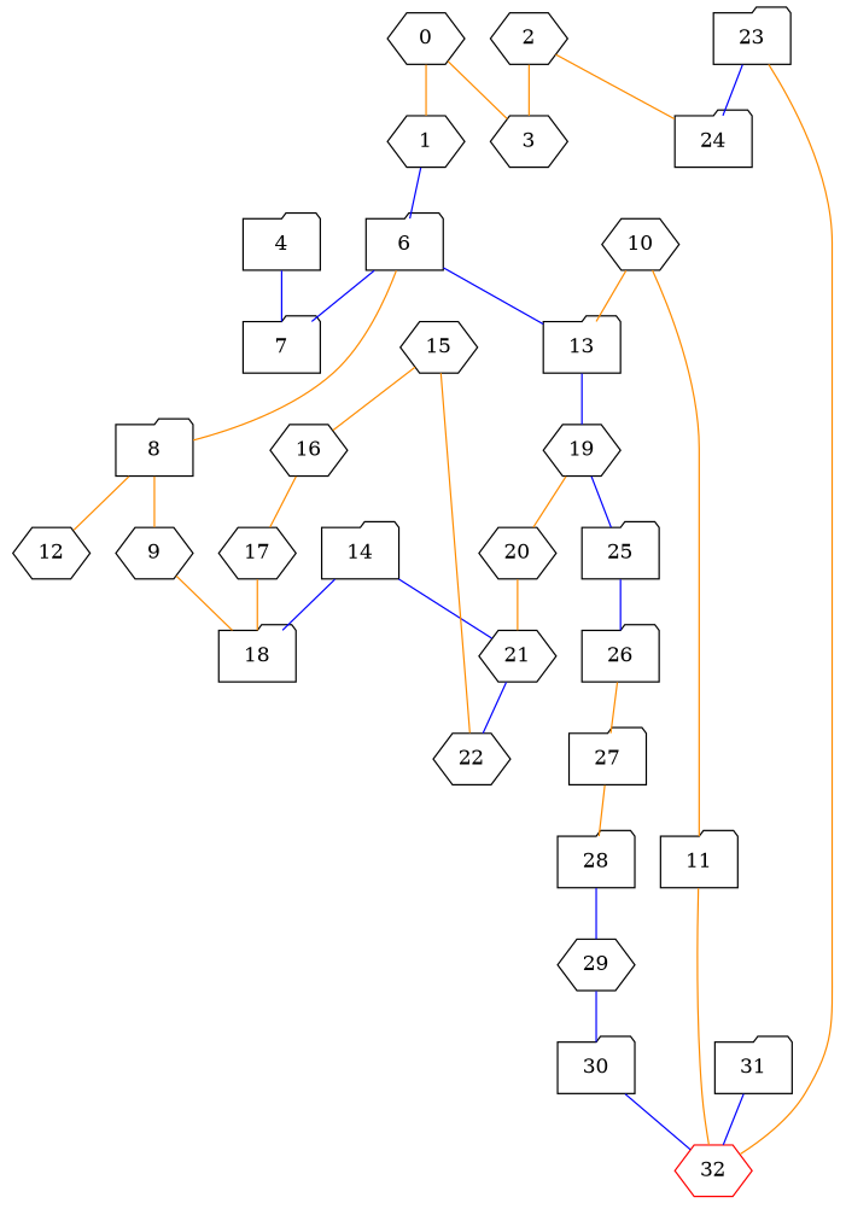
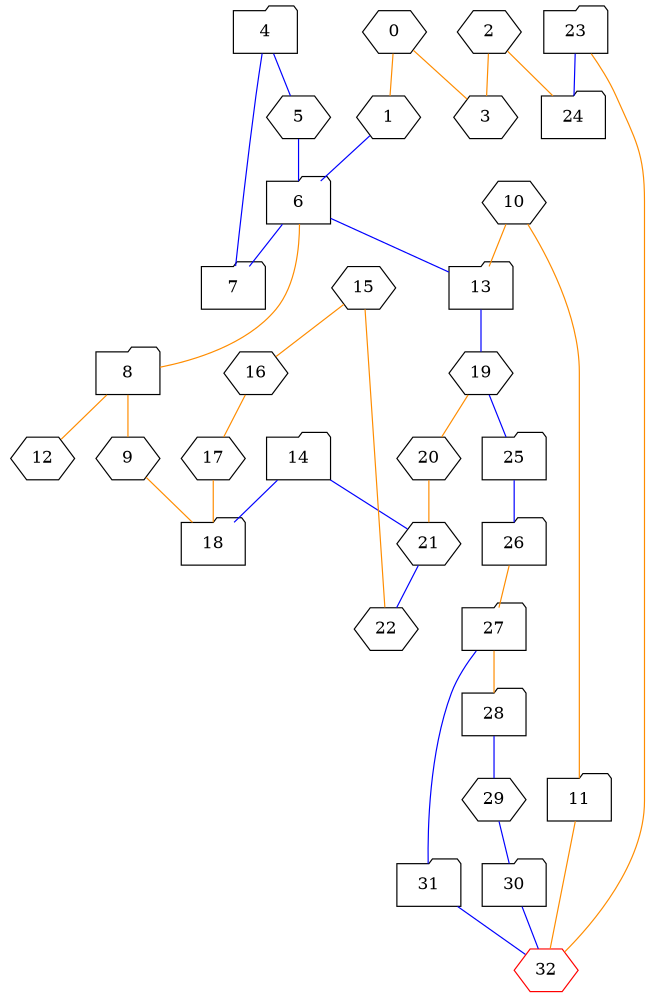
  graph {
    node [color=black shape=hexagon]
    edge [color=darkorange]
    n1 [label=0]
    n2 [label=1]
    n3 [label=3]
    n4 [label=6 shape=folder]
    n5 [label=7 shape=folder]
    n6 [label=8 shape=folder]
    n7 [label=13 shape=folder]
    n8 [label=2]
    n9 [label=24 shape=folder]
    n10 [label=4 shape=folder]
+   n11 [label=5]
    n12 [label=9]
    n13 [label=12]
    n14 [label=19]
    n15 [label=18 shape=folder]
    n16 [label=10]
    n17 [label=11 shape=folder]
    n18 [color=red label=32]
    n19 [label=20]
    n20 [label=25 shape=folder]
    n21 [label=14 shape=folder]
    n22 [label=21]
    n23 [label=22]
    n24 [label=15]
    n25 [label=16]
    n26 [label=17]
    n27 [label=26 shape=folder]
    n28 [label=23 shape=folder]
    n29 [label=27 shape=folder]
    n30 [label=28 shape=folder]
    n31 [label=31 shape=folder]
    n32 [label=29]
    n33 [label=30 shape=folder]
    n1 -- n2
    n1 -- n3
    n2 -- n4 [color=blue]
    n4 -- n5 [color=blue]
    n4 -- n6
    n4 -- n7 [color=blue]
    n6 -- n12
    n6 -- n13
    n7 -- n14 [color=blue]
    n8 -- n3
    n8 -- n9
    n10 -- n5 [color=blue]
+   n10 -- n11 [color=blue]
+   n11 -- n4 [color=blue]
    n12 -- n15
    n14 -- n19
    n14 -- n20 [color=blue]
    n16 -- n7
    n16 -- n17
    n17 -- n18
    n19 -- n22
    n20 -- n27 [color=blue]
    n21 -- n15 [color=blue]
    n21 -- n22 [color=blue]
    n22 -- n23 [color=blue]
    n24 -- n23
    n24 -- n25
    n25 -- n26
    n26 -- n15
    n27 -- n29
    n28 -- n9 [color=blue]
    n28 -- n18
    n29 -- n30
+   n29 -- n31 [color=blue]
    n30 -- n32 [color=blue]
    n31 -- n18 [color=blue]
    n32 -- n33 [color=blue]
    n33 -- n18 [color=blue]
  }
